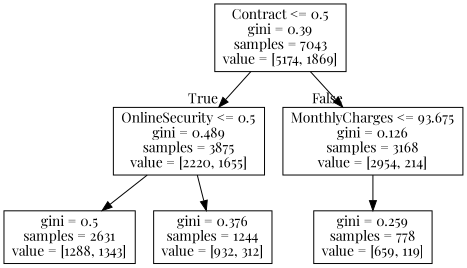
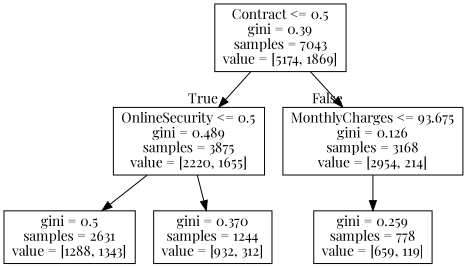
  digraph {
    fontname="Playfair Display"
    node [fontname="Playfair Display" shape=box]
    edge [fontname="Playfair Display"]
    n1 [label="Contract <= 0.5\ngini = 0.39\nsamples = 7043\nvalue = [5174, 1869]"]
    n2 [label="OnlineSecurity <= 0.5\ngini = 0.489\nsamples = 3875\nvalue = [2220, 1655]"]
    n3 [label="MonthlyCharges <= 93.675\ngini = 0.126\nsamples = 3168\nvalue = [2954, 214]"]
    n4 [label="gini = 0.5\nsamples = 2631\nvalue = [1288, 1343]"]
-   n5 [label="gini = 0.376\nsamples = 1244\nvalue = [932, 312]"]
+   n5 [label="gini = 0.370\nsamples = 1244\nvalue = [932, 312]"]
    n6 [label="gini = 0.259\nsamples = 778\nvalue = [659, 119]"]
    n1 -> n2 [headlabel=True labelangle=45 labeldistance=2.5]
    n1 -> n3 [headlabel=False labelangle=-45 labeldistance=2.5]
    n2 -> n4
    n2 -> n5
    n3 -> n6
  }
